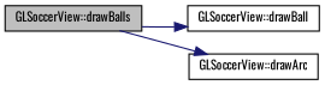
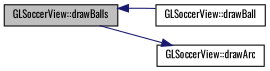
  digraph {
    fontname=Oswald
    rankdir=LR
    node [color=black fillcolor=white fontname=Oswald fontsize=10 shape=record style=filled]
    edge [color=midnightblue fontname=Oswald fontsize=10 labelfontname=Helvetica labelfontsize=10 style=solid]
    n1 [fillcolor=grey75 fontcolor=black height=0.2 label="GLSoccerView::drawBalls" width=0.4]
    n2 [height=0.2 label="GLSoccerView::drawBall" width=0.4]
    n3 [height=0.2 label="GLSoccerView::drawArc" width=0.4]
-   n1 -> n2
+   n2 -> n1
    n1 -> n3
  }
